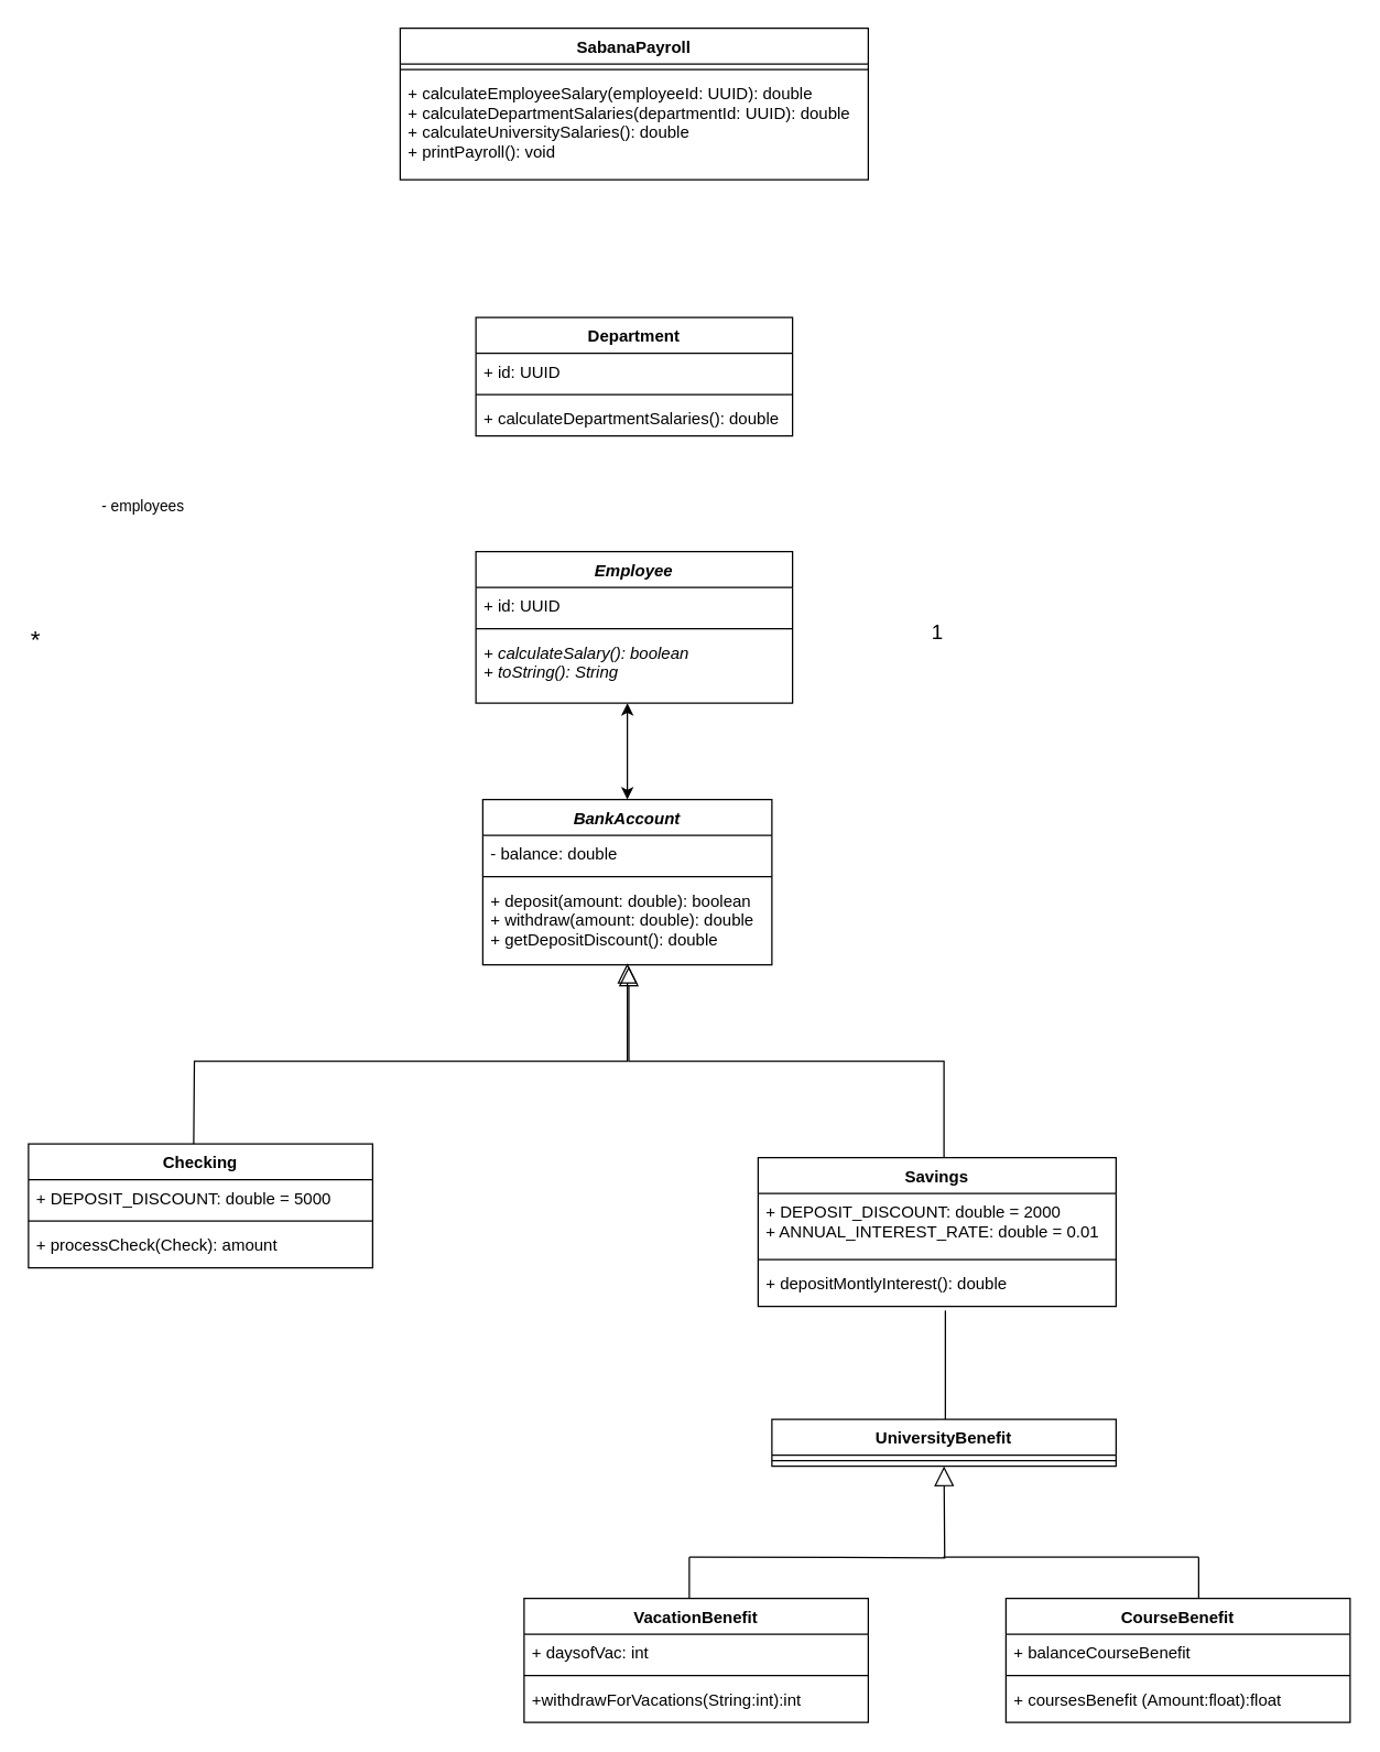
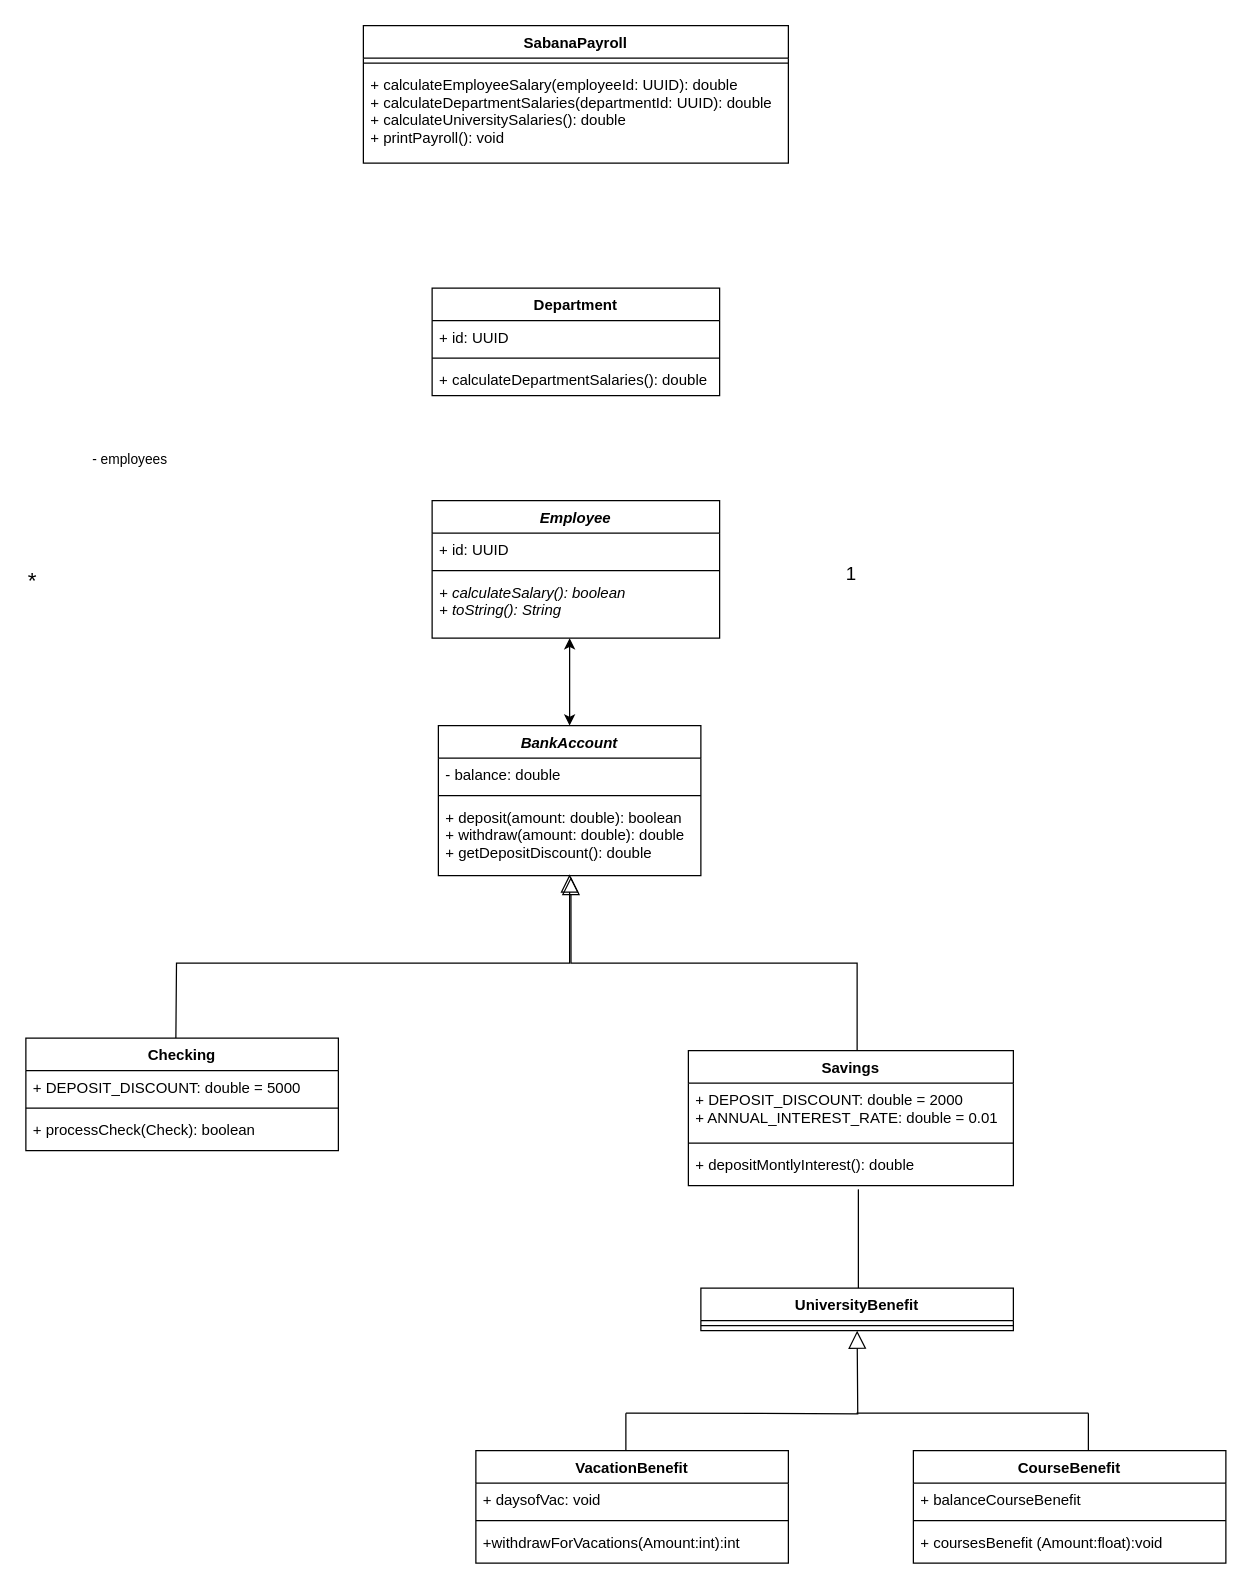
  <mxCell id="0" />
  <mxCell id="1" parent="0" />
  <mxCell id="2" value="SabanaPayroll" style="swimlane;fontStyle=1;align=center;verticalAlign=top;childLayout=stackLayout;horizontal=1;startSize=26;horizontalStack=0;resizeParent=1;resizeParentMax=0;resizeLast=0;collapsible=1;marginBottom=0;" parent="1" vertex="1"><mxGeometry x="290" y="20" width="340" height="110" as="geometry" /></mxCell>
  <mxCell id="3" value="" style="line;strokeWidth=1;fillColor=none;align=left;verticalAlign=middle;spacingTop=-1;spacingLeft=3;spacingRight=3;rotatable=0;labelPosition=right;points=[];portConstraint=eastwest;" parent="2" vertex="1"><mxGeometry y="26" width="340" height="8" as="geometry" /></mxCell>
  <mxCell id="4" value="+ calculateEmployeeSalary(employeeId: UUID): double&#10;+ calculateDepartmentSalaries(departmentId: UUID): double&#10;+ calculateUniversitySalaries(): double&#10;+ printPayroll(): void" style="text;strokeColor=none;fillColor=none;align=left;verticalAlign=top;spacingLeft=4;spacingRight=4;overflow=hidden;rotatable=0;points=[[0,0.5],[1,0.5]];portConstraint=eastwest;" parent="2" vertex="1"><mxGeometry y="34" width="340" height="76" as="geometry" /></mxCell>
  <mxCell id="5" value="Department" style="swimlane;fontStyle=1;align=center;verticalAlign=top;childLayout=stackLayout;horizontal=1;startSize=26;horizontalStack=0;resizeParent=1;resizeParentMax=0;resizeLast=0;collapsible=1;marginBottom=0;" parent="1" vertex="1"><mxGeometry x="345" y="230" width="230" height="86" as="geometry" /></mxCell>
  <mxCell id="6" value="+ id: UUID" style="text;strokeColor=none;fillColor=none;align=left;verticalAlign=top;spacingLeft=4;spacingRight=4;overflow=hidden;rotatable=0;points=[[0,0.5],[1,0.5]];portConstraint=eastwest;" parent="5" vertex="1"><mxGeometry y="26" width="230" height="26" as="geometry" /></mxCell>
  <mxCell id="7" value="" style="line;strokeWidth=1;fillColor=none;align=left;verticalAlign=middle;spacingTop=-1;spacingLeft=3;spacingRight=3;rotatable=0;labelPosition=right;points=[];portConstraint=eastwest;" parent="5" vertex="1"><mxGeometry y="52" width="230" height="8" as="geometry" /></mxCell>
  <mxCell id="8" value="+ calculateDepartmentSalaries(): double" style="text;strokeColor=none;fillColor=none;align=left;verticalAlign=top;spacingLeft=4;spacingRight=4;overflow=hidden;rotatable=0;points=[[0,0.5],[1,0.5]];portConstraint=eastwest;" parent="5" vertex="1"><mxGeometry y="60" width="230" height="26" as="geometry" /></mxCell>
  <mxCell id="9" value="Employee" style="swimlane;fontStyle=3;align=center;verticalAlign=top;childLayout=stackLayout;horizontal=1;startSize=26;horizontalStack=0;resizeParent=1;resizeParentMax=0;resizeLast=0;collapsible=1;marginBottom=0;" parent="1" vertex="1"><mxGeometry x="345" y="400" width="230" height="110" as="geometry" /></mxCell>
  <mxCell id="10" value="+ id: UUID" style="text;strokeColor=none;fillColor=none;align=left;verticalAlign=top;spacingLeft=4;spacingRight=4;overflow=hidden;rotatable=0;points=[[0,0.5],[1,0.5]];portConstraint=eastwest;" parent="9" vertex="1"><mxGeometry y="26" width="230" height="26" as="geometry" /></mxCell>
  <mxCell id="11" value="" style="line;strokeWidth=1;fillColor=none;align=left;verticalAlign=middle;spacingTop=-1;spacingLeft=3;spacingRight=3;rotatable=0;labelPosition=right;points=[];portConstraint=eastwest;" parent="9" vertex="1"><mxGeometry y="52" width="230" height="8" as="geometry" /></mxCell>
  <mxCell id="12" value="+ calculateSalary(): boolean&#10;+ toString(): String" style="text;strokeColor=none;fillColor=none;align=left;verticalAlign=top;spacingLeft=4;spacingRight=4;overflow=hidden;rotatable=0;points=[[0,0.5],[1,0.5]];portConstraint=eastwest;fontStyle=2" parent="9" vertex="1"><mxGeometry y="60" width="230" height="50" as="geometry" /></mxCell>
  <mxCell id="13" value="&lt;span style=&quot;font-size: 11px&quot;&gt;- employees&lt;/span&gt;" style="edgeLabel;html=1;align=center;verticalAlign=middle;resizable=0;points=[];fontSize=18;" parent="1" vertex="1" connectable="0"><mxGeometry x="110" y="230" as="geometry"><mxPoint x="-8" y="134" as="offset" /></mxGeometry></mxCell>
  <mxCell id="14" value="*" style="edgeLabel;html=1;align=center;verticalAlign=middle;resizable=0;points=[];fontSize=18;" parent="1" vertex="1" connectable="0"><mxGeometry x="40" y="300" as="geometry"><mxPoint x="-16" y="163" as="offset" /></mxGeometry></mxCell>
  <mxCell id="15" value="BankAccount&#10;" style="swimlane;fontStyle=3;align=center;verticalAlign=top;childLayout=stackLayout;horizontal=1;startSize=26;horizontalStack=0;resizeParent=1;resizeParentMax=0;resizeLast=0;collapsible=1;marginBottom=0;" parent="1" vertex="1"><mxGeometry x="350" y="580" width="210" height="120" as="geometry" /></mxCell>
  <mxCell id="16" value="- balance: double" style="text;strokeColor=none;fillColor=none;align=left;verticalAlign=top;spacingLeft=4;spacingRight=4;overflow=hidden;rotatable=0;points=[[0,0.5],[1,0.5]];portConstraint=eastwest;" parent="15" vertex="1"><mxGeometry y="26" width="210" height="26" as="geometry" /></mxCell>
  <mxCell id="17" value="" style="line;strokeWidth=1;fillColor=none;align=left;verticalAlign=middle;spacingTop=-1;spacingLeft=3;spacingRight=3;rotatable=0;labelPosition=right;points=[];portConstraint=eastwest;" parent="15" vertex="1"><mxGeometry y="52" width="210" height="8" as="geometry" /></mxCell>
  <mxCell id="18" value="+ deposit(amount: double): boolean&#10;+ withdraw(amount: double): double&#10;+ getDepositDiscount(): double " style="text;strokeColor=none;fillColor=none;align=left;verticalAlign=top;spacingLeft=4;spacingRight=4;overflow=hidden;rotatable=0;points=[[0,0.5],[1,0.5]];portConstraint=eastwest;fontStyle=0" parent="15" vertex="1"><mxGeometry y="60" width="210" height="60" as="geometry" /></mxCell>
  <mxCell id="19" style="edgeStyle=orthogonalEdgeStyle;rounded=0;orthogonalLoop=1;jettySize=auto;html=1;entryX=0.5;entryY=0.983;entryDx=0;entryDy=0;entryPerimeter=0;endArrow=block;endFill=0;endSize=12;strokeWidth=1;" parent="1" target="18" edge="1"><mxGeometry relative="1" as="geometry"><mxPoint x="140" y="830" as="sourcePoint" /></mxGeometry></mxCell>
  <mxCell id="20" value="Checking" style="swimlane;fontStyle=1;align=center;verticalAlign=top;childLayout=stackLayout;horizontal=1;startSize=26;horizontalStack=0;resizeParent=1;resizeParentMax=0;resizeLast=0;collapsible=1;marginBottom=0;" parent="1" vertex="1"><mxGeometry x="20" y="830" width="250" height="90" as="geometry" /></mxCell>
  <mxCell id="21" value="+ DEPOSIT_DISCOUNT: double = 5000" style="text;strokeColor=none;fillColor=none;align=left;verticalAlign=top;spacingLeft=4;spacingRight=4;overflow=hidden;rotatable=0;points=[[0,0.5],[1,0.5]];portConstraint=eastwest;" parent="20" vertex="1"><mxGeometry y="26" width="250" height="26" as="geometry" /></mxCell>
  <mxCell id="22" value="" style="line;strokeWidth=1;fillColor=none;align=left;verticalAlign=middle;spacingTop=-1;spacingLeft=3;spacingRight=3;rotatable=0;labelPosition=right;points=[];portConstraint=eastwest;" parent="20" vertex="1"><mxGeometry y="52" width="250" height="8" as="geometry" /></mxCell>
- <mxCell id="23" value="+ processCheck(Check): amount" style="text;strokeColor=none;fillColor=none;align=left;verticalAlign=top;spacingLeft=4;spacingRight=4;overflow=hidden;rotatable=0;points=[[0,0.5],[1,0.5]];portConstraint=eastwest;fontStyle=0" parent="20" vertex="1"><mxGeometry y="60" width="250" height="30" as="geometry" /></mxCell>
+ <mxCell id="23" value="+ processCheck(Check): boolean" style="text;strokeColor=none;fillColor=none;align=left;verticalAlign=top;spacingLeft=4;spacingRight=4;overflow=hidden;rotatable=0;points=[[0,0.5],[1,0.5]];portConstraint=eastwest;fontStyle=0" parent="20" vertex="1"><mxGeometry y="60" width="250" height="30" as="geometry" /></mxCell>
  <mxCell id="24" style="edgeStyle=orthogonalEdgeStyle;rounded=0;orthogonalLoop=1;jettySize=auto;html=1;endArrow=block;endFill=0;endSize=12;strokeWidth=1;entryX=0.505;entryY=1.017;entryDx=0;entryDy=0;entryPerimeter=0;" parent="1" target="18" edge="1"><mxGeometry relative="1" as="geometry"><mxPoint x="375" y="600" as="targetPoint" /><Array as="points"><mxPoint x="685" y="770" /><mxPoint x="456" y="770" /></Array><mxPoint x="685" y="840" as="sourcePoint" /></mxGeometry></mxCell>
  <mxCell id="25" value="Savings" style="swimlane;fontStyle=1;align=center;verticalAlign=top;childLayout=stackLayout;horizontal=1;startSize=26;horizontalStack=0;resizeParent=1;resizeParentMax=0;resizeLast=0;collapsible=1;marginBottom=0;" parent="1" vertex="1"><mxGeometry x="550" y="840" width="260" height="108" as="geometry" /></mxCell>
  <mxCell id="26" value="+ DEPOSIT_DISCOUNT: double = 2000&#10;+ ANNUAL_INTEREST_RATE: double = 0.01" style="text;strokeColor=none;fillColor=none;align=left;verticalAlign=top;spacingLeft=4;spacingRight=4;overflow=hidden;rotatable=0;points=[[0,0.5],[1,0.5]];portConstraint=eastwest;" parent="25" vertex="1"><mxGeometry y="26" width="260" height="44" as="geometry" /></mxCell>
  <mxCell id="27" value="" style="line;strokeWidth=1;fillColor=none;align=left;verticalAlign=middle;spacingTop=-1;spacingLeft=3;spacingRight=3;rotatable=0;labelPosition=right;points=[];portConstraint=eastwest;" parent="25" vertex="1"><mxGeometry y="70" width="260" height="8" as="geometry" /></mxCell>
  <mxCell id="28" value="+ depositMontlyInterest(): double" style="text;strokeColor=none;fillColor=none;align=left;verticalAlign=top;spacingLeft=4;spacingRight=4;overflow=hidden;rotatable=0;points=[[0,0.5],[1,0.5]];portConstraint=eastwest;fontStyle=0" parent="25" vertex="1"><mxGeometry y="78" width="260" height="30" as="geometry" /></mxCell>
  <mxCell id="29" value="1" style="edgeLabel;html=1;align=center;verticalAlign=middle;resizable=0;points=[];fontSize=15;" parent="1" vertex="1" connectable="0"><mxGeometry x="650" y="460" as="geometry"><mxPoint x="29" y="-3" as="offset" /></mxGeometry></mxCell>
  <mxCell id="30" value="" style="endArrow=classic;startArrow=classic;html=1;exitX=0.5;exitY=0;exitDx=0;exitDy=0;" parent="1" source="15" edge="1"><mxGeometry width="50" height="50" relative="1" as="geometry"><mxPoint x="405" y="560" as="sourcePoint" /><mxPoint x="455" y="510" as="targetPoint" /></mxGeometry></mxCell>
  <mxCell id="31" value="" style="endArrow=none;html=1;entryX=0.523;entryY=1.1;entryDx=0;entryDy=0;entryPerimeter=0;" edge="1" parent="1" target="28"><mxGeometry width="50" height="50" relative="1" as="geometry"><mxPoint x="686" y="1030" as="sourcePoint" /><mxPoint x="675" y="970" as="targetPoint" /></mxGeometry></mxCell>
  <mxCell id="32" value="UniversityBenefit" style="swimlane;fontStyle=1;align=center;verticalAlign=top;childLayout=stackLayout;horizontal=1;startSize=26;horizontalStack=0;resizeParent=1;resizeParentMax=0;resizeLast=0;collapsible=1;marginBottom=0;strokeColor=#000000;" vertex="1" parent="1"><mxGeometry x="560" y="1030" width="250" height="34" as="geometry" /></mxCell>
  <mxCell id="33" value="" style="line;strokeWidth=1;fillColor=none;align=left;verticalAlign=middle;spacingTop=-1;spacingLeft=3;spacingRight=3;rotatable=0;labelPosition=right;points=[];portConstraint=eastwest;" vertex="1" parent="32"><mxGeometry y="26" width="250" height="8" as="geometry" /></mxCell>
  <mxCell id="34" style="edgeStyle=orthogonalEdgeStyle;rounded=0;orthogonalLoop=1;jettySize=auto;html=1;entryX=0.5;entryY=0.983;entryDx=0;entryDy=0;entryPerimeter=0;endArrow=block;endFill=0;endSize=12;strokeWidth=1;" edge="1" parent="1"><mxGeometry relative="1" as="geometry"><mxPoint x="500" y="1130" as="sourcePoint" /><mxPoint x="685" y="1064" as="targetPoint" /></mxGeometry></mxCell>
  <mxCell id="35" value="" style="endArrow=none;html=1;entryX=0.523;entryY=1.1;entryDx=0;entryDy=0;entryPerimeter=0;" edge="1" parent="1"><mxGeometry width="50" height="50" relative="1" as="geometry"><mxPoint x="870" y="1130" as="sourcePoint" /><mxPoint x="684.5" y="1130" as="targetPoint" /></mxGeometry></mxCell>
  <mxCell id="36" value="" style="endArrow=none;html=1;entryX=0.523;entryY=1.1;entryDx=0;entryDy=0;entryPerimeter=0;" edge="1" parent="1"><mxGeometry width="50" height="50" relative="1" as="geometry"><mxPoint x="500" y="1160" as="sourcePoint" /><mxPoint x="500" y="1130" as="targetPoint" /></mxGeometry></mxCell>
  <mxCell id="37" value="" style="endArrow=none;html=1;entryX=0.523;entryY=1.1;entryDx=0;entryDy=0;entryPerimeter=0;" edge="1" parent="1"><mxGeometry width="50" height="50" relative="1" as="geometry"><mxPoint x="870" y="1160" as="sourcePoint" /><mxPoint x="870" y="1130" as="targetPoint" /></mxGeometry></mxCell>
  <mxCell id="38" value="VacationBenefit" style="swimlane;fontStyle=1;align=center;verticalAlign=top;childLayout=stackLayout;horizontal=1;startSize=26;horizontalStack=0;resizeParent=1;resizeParentMax=0;resizeLast=0;collapsible=1;marginBottom=0;" vertex="1" parent="1"><mxGeometry x="380" y="1160" width="250" height="90" as="geometry" /></mxCell>
- <mxCell id="39" value="+ daysofVac: int " style="text;strokeColor=none;fillColor=none;align=left;verticalAlign=top;spacingLeft=4;spacingRight=4;overflow=hidden;rotatable=0;points=[[0,0.5],[1,0.5]];portConstraint=eastwest;" vertex="1" parent="38"><mxGeometry y="26" width="250" height="26" as="geometry" /></mxCell>
+ <mxCell id="39" value="+ daysofVac: void " style="text;strokeColor=none;fillColor=none;align=left;verticalAlign=top;spacingLeft=4;spacingRight=4;overflow=hidden;rotatable=0;points=[[0,0.5],[1,0.5]];portConstraint=eastwest;" vertex="1" parent="38"><mxGeometry y="26" width="250" height="26" as="geometry" /></mxCell>
  <mxCell id="40" value="" style="line;strokeWidth=1;fillColor=none;align=left;verticalAlign=middle;spacingTop=-1;spacingLeft=3;spacingRight=3;rotatable=0;labelPosition=right;points=[];portConstraint=eastwest;" vertex="1" parent="38"><mxGeometry y="52" width="250" height="8" as="geometry" /></mxCell>
- <mxCell id="41" value="+withdrawForVacations(String:int):int" style="text;strokeColor=none;fillColor=none;align=left;verticalAlign=top;spacingLeft=4;spacingRight=4;overflow=hidden;rotatable=0;points=[[0,0.5],[1,0.5]];portConstraint=eastwest;fontStyle=0" vertex="1" parent="38"><mxGeometry y="60" width="250" height="30" as="geometry" /></mxCell>
+ <mxCell id="41" value="+withdrawForVacations(Amount:int):int" style="text;strokeColor=none;fillColor=none;align=left;verticalAlign=top;spacingLeft=4;spacingRight=4;overflow=hidden;rotatable=0;points=[[0,0.5],[1,0.5]];portConstraint=eastwest;fontStyle=0" vertex="1" parent="38"><mxGeometry y="60" width="250" height="30" as="geometry" /></mxCell>
  <mxCell id="42" value="CourseBenefit" style="swimlane;fontStyle=1;align=center;verticalAlign=top;childLayout=stackLayout;horizontal=1;startSize=26;horizontalStack=0;resizeParent=1;resizeParentMax=0;resizeLast=0;collapsible=1;marginBottom=0;" vertex="1" parent="1"><mxGeometry x="730" y="1160" width="250" height="90" as="geometry" /></mxCell>
  <mxCell id="43" value="+ balanceCourseBenefit" style="text;strokeColor=none;fillColor=none;align=left;verticalAlign=top;spacingLeft=4;spacingRight=4;overflow=hidden;rotatable=0;points=[[0,0.5],[1,0.5]];portConstraint=eastwest;" vertex="1" parent="42"><mxGeometry y="26" width="250" height="26" as="geometry" /></mxCell>
  <mxCell id="44" value="" style="line;strokeWidth=1;fillColor=none;align=left;verticalAlign=middle;spacingTop=-1;spacingLeft=3;spacingRight=3;rotatable=0;labelPosition=right;points=[];portConstraint=eastwest;" vertex="1" parent="42"><mxGeometry y="52" width="250" height="8" as="geometry" /></mxCell>
- <mxCell id="45" value="+ coursesBenefit (Amount:float):float" style="text;strokeColor=none;fillColor=none;align=left;verticalAlign=top;spacingLeft=4;spacingRight=4;overflow=hidden;rotatable=0;points=[[0,0.5],[1,0.5]];portConstraint=eastwest;fontStyle=0" vertex="1" parent="42"><mxGeometry y="60" width="250" height="30" as="geometry" /></mxCell>
+ <mxCell id="45" value="+ coursesBenefit (Amount:float):void" style="text;strokeColor=none;fillColor=none;align=left;verticalAlign=top;spacingLeft=4;spacingRight=4;overflow=hidden;rotatable=0;points=[[0,0.5],[1,0.5]];portConstraint=eastwest;fontStyle=0" vertex="1" parent="42"><mxGeometry y="60" width="250" height="30" as="geometry" /></mxCell>
